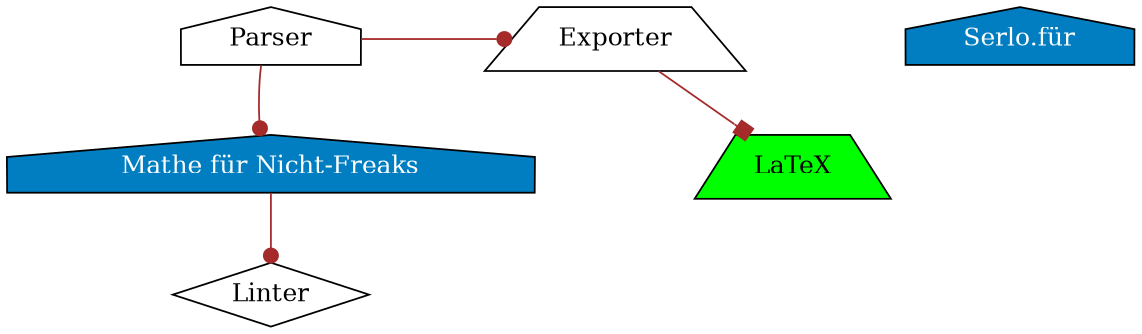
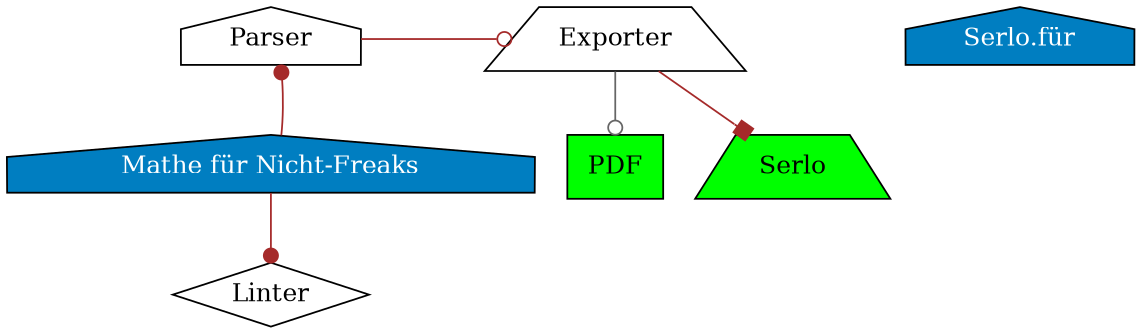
  digraph {
    node [shape=house style=filled]
    edge [arrowhead=odot color=brown]
    n1 [label=Parser style=""]
    n2 [label=Exporter shape=trapezium style=""]
-   LaTeX [fillcolor=green shape=trapezium]
+   PDF [fillcolor=green shape=box]
+   LaTeX [fillcolor=green shape=trapezium label=Serlo]
    n5 [fillcolor="#007ec1" fontcolor=white label="Mathe für Nicht-Freaks"]
    n6 [label=Linter shape=diamond style=""]
    sep [style=invis shape=""]
    n8 [fillcolor="#007ec1" fontcolor=white label="Serlo.für"]
    subgraph sub_1 {
      rank=same
      n1
      n2
    }
-   n1 -> n2 [arrowhead=dot]
+   n1 -> n2
+   n2 -> PDF [color=gray40]
    n2 -> LaTeX [arrowhead=box]
-   n1 -> n5 [arrowhead=dot]
+   n5 -> n1 [arrowhead=dot]
    n5 -> n6 [arrowhead=dot]
  }
